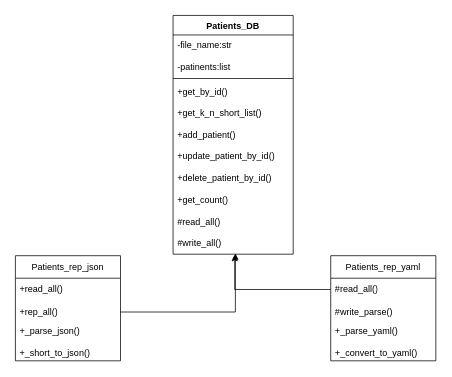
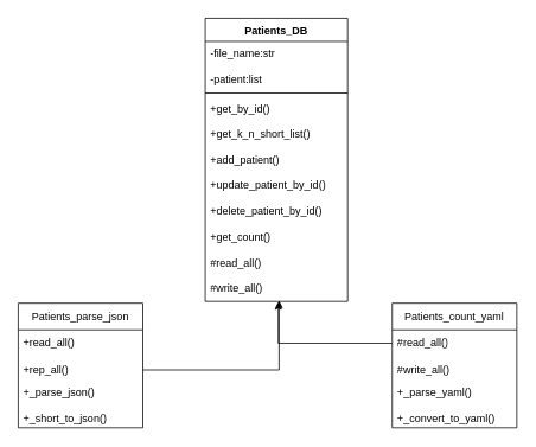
  <mxCell id="0" />
  <mxCell id="1" parent="0" />
- <mxCell id="2" value="Patients_rep_json" style="swimlane;fontStyle=0;childLayout=stackLayout;horizontal=1;startSize=30;horizontalStack=0;resizeParent=1;resizeParentMax=0;resizeLast=0;collapsible=1;marginBottom=0;whiteSpace=wrap;html=1;" parent="1" vertex="1"><mxGeometry x="20" y="340" width="140" height="140" as="geometry" /></mxCell>
+ <mxCell id="2" value="Patients_parse_json" style="swimlane;fontStyle=0;childLayout=stackLayout;horizontal=1;startSize=30;horizontalStack=0;resizeParent=1;resizeParentMax=0;resizeLast=0;collapsible=1;marginBottom=0;whiteSpace=wrap;html=1;" parent="1" vertex="1"><mxGeometry x="20" y="340" width="140" height="140" as="geometry" /></mxCell>
  <mxCell id="3" value="&lt;span style=&quot;color: rgb(0, 0, 0); font-family: Helvetica; font-size: 12px; font-style: normal; font-variant-ligatures: normal; font-variant-caps: normal; font-weight: 400; letter-spacing: normal; orphans: 2; text-align: left; text-indent: 0px; text-transform: none; widows: 2; word-spacing: 0px; -webkit-text-stroke-width: 0px; white-space: normal; background-color: rgb(251, 251, 251); text-decoration-thickness: initial; text-decoration-style: initial; text-decoration-color: initial; display: inline !important; float: none;&quot;&gt;+read_all()&lt;/span&gt;" style="text;strokeColor=none;fillColor=none;align=left;verticalAlign=middle;spacingLeft=4;spacingRight=4;overflow=hidden;points=[[0,0.5],[1,0.5]];portConstraint=eastwest;rotatable=0;whiteSpace=wrap;html=1;" parent="2" vertex="1"><mxGeometry y="30" width="140" height="30" as="geometry" /></mxCell>
  <mxCell id="4" value="+rep_all()" style="text;strokeColor=none;fillColor=none;align=left;verticalAlign=middle;spacingLeft=4;spacingRight=4;overflow=hidden;points=[[0,0.5],[1,0.5]];portConstraint=eastwest;rotatable=0;whiteSpace=wrap;html=1;" parent="2" vertex="1"><mxGeometry y="60" width="140" height="30" as="geometry" /></mxCell>
  <mxCell id="5" value="+_parse_json()&lt;div&gt;&lt;br&gt;+_short_to_json()&lt;/div&gt;" style="text;strokeColor=none;fillColor=none;align=left;verticalAlign=middle;spacingLeft=4;spacingRight=4;overflow=hidden;points=[[0,0.5],[1,0.5]];portConstraint=eastwest;rotatable=0;whiteSpace=wrap;html=1;" parent="2" vertex="1"><mxGeometry y="90" width="140" height="50" as="geometry" /></mxCell>
- <mxCell id="6" value="Patients_rep_yaml" style="swimlane;fontStyle=0;childLayout=stackLayout;horizontal=1;startSize=30;horizontalStack=0;resizeParent=1;resizeParentMax=0;resizeLast=0;collapsible=1;marginBottom=0;whiteSpace=wrap;html=1;" parent="1" vertex="1"><mxGeometry x="440" y="340" width="140" height="140" as="geometry" /></mxCell>
+ <mxCell id="6" value="Patients_count_yaml" style="swimlane;fontStyle=0;childLayout=stackLayout;horizontal=1;startSize=30;horizontalStack=0;resizeParent=1;resizeParentMax=0;resizeLast=0;collapsible=1;marginBottom=0;whiteSpace=wrap;html=1;" parent="1" vertex="1"><mxGeometry x="440" y="340" width="140" height="140" as="geometry" /></mxCell>
  <mxCell id="7" value="&lt;span style=&quot;color: rgb(0, 0, 0); font-family: Helvetica; font-size: 12px; font-style: normal; font-variant-ligatures: normal; font-variant-caps: normal; font-weight: 400; letter-spacing: normal; orphans: 2; text-align: left; text-indent: 0px; text-transform: none; widows: 2; word-spacing: 0px; -webkit-text-stroke-width: 0px; white-space: normal; background-color: rgb(251, 251, 251); text-decoration-thickness: initial; text-decoration-style: initial; text-decoration-color: initial; display: inline !important; float: none;&quot;&gt;#read_all()&lt;/span&gt;" style="text;strokeColor=none;fillColor=none;align=left;verticalAlign=middle;spacingLeft=4;spacingRight=4;overflow=hidden;points=[[0,0.5],[1,0.5]];portConstraint=eastwest;rotatable=0;whiteSpace=wrap;html=1;" parent="6" vertex="1"><mxGeometry y="30" width="140" height="30" as="geometry" /></mxCell>
- <mxCell id="8" value="#write_parse()" style="text;strokeColor=none;fillColor=none;align=left;verticalAlign=middle;spacingLeft=4;spacingRight=4;overflow=hidden;points=[[0,0.5],[1,0.5]];portConstraint=eastwest;rotatable=0;whiteSpace=wrap;html=1;" parent="6" vertex="1"><mxGeometry y="60" width="140" height="30" as="geometry" /></mxCell>
+ <mxCell id="8" value="#write_all()" style="text;strokeColor=none;fillColor=none;align=left;verticalAlign=middle;spacingLeft=4;spacingRight=4;overflow=hidden;points=[[0,0.5],[1,0.5]];portConstraint=eastwest;rotatable=0;whiteSpace=wrap;html=1;" parent="6" vertex="1"><mxGeometry y="60" width="140" height="30" as="geometry" /></mxCell>
  <mxCell id="9" value="+_parse_yaml()&lt;div&gt;&lt;br&gt;+_convert_to_yaml()&lt;/div&gt;" style="text;strokeColor=none;fillColor=none;align=left;verticalAlign=middle;spacingLeft=4;spacingRight=4;overflow=hidden;points=[[0,0.5],[1,0.5]];portConstraint=eastwest;rotatable=0;whiteSpace=wrap;html=1;" parent="6" vertex="1"><mxGeometry y="90" width="140" height="50" as="geometry" /></mxCell>
  <mxCell id="10" value="Patients_DB" style="swimlane;fontStyle=1;align=center;verticalAlign=top;childLayout=stackLayout;horizontal=1;startSize=26;horizontalStack=0;resizeParent=1;resizeParentMax=0;resizeLast=0;collapsible=1;marginBottom=0;whiteSpace=wrap;html=1;" parent="1" vertex="1"><mxGeometry x="230" y="20" width="160" height="318" as="geometry" /></mxCell>
- <mxCell id="11" value="-file_name:str&lt;div&gt;&lt;br&gt;&lt;div&gt;-patinents:list&lt;/div&gt;&lt;/div&gt;" style="text;strokeColor=none;fillColor=none;align=left;verticalAlign=top;spacingLeft=4;spacingRight=4;overflow=hidden;rotatable=0;points=[[0,0.5],[1,0.5]];portConstraint=eastwest;whiteSpace=wrap;html=1;" parent="10" vertex="1"><mxGeometry y="26" width="160" height="54" as="geometry" /></mxCell>
+ <mxCell id="11" value="-file_name:str&lt;div&gt;&lt;br&gt;&lt;div&gt;-patient:list&lt;/div&gt;&lt;/div&gt;" style="text;strokeColor=none;fillColor=none;align=left;verticalAlign=top;spacingLeft=4;spacingRight=4;overflow=hidden;rotatable=0;points=[[0,0.5],[1,0.5]];portConstraint=eastwest;whiteSpace=wrap;html=1;" parent="10" vertex="1"><mxGeometry y="26" width="160" height="54" as="geometry" /></mxCell>
  <mxCell id="12" value="" style="line;strokeWidth=1;fillColor=none;align=left;verticalAlign=middle;spacingTop=-1;spacingLeft=3;spacingRight=3;rotatable=0;labelPosition=right;points=[];portConstraint=eastwest;strokeColor=inherit;" parent="10" vertex="1"><mxGeometry y="80" width="160" height="8" as="geometry" /></mxCell>
  <mxCell id="13" value="&lt;div&gt;&lt;span style=&quot;background-color: initial;&quot;&gt;+get_by_id()&lt;/span&gt;&lt;br&gt;&lt;/div&gt;&lt;div&gt;&lt;div&gt;&lt;br&gt;&lt;/div&gt;+get_k_n_short_list()&lt;br&gt;&lt;/div&gt;&lt;div&gt;&lt;br&gt;&lt;/div&gt;+add_patient()&lt;div&gt;&lt;br&gt;&lt;/div&gt;&lt;div&gt;+update_patient_by_id()&lt;br&gt;&lt;/div&gt;&lt;div&gt;&lt;br&gt;&lt;/div&gt;&lt;div&gt;+delete_patient_by_id()&lt;br&gt;&lt;/div&gt;&lt;div&gt;&lt;br&gt;&lt;/div&gt;&lt;div&gt;+get_count()&lt;br&gt;&lt;/div&gt;&lt;div&gt;&lt;br&gt;&lt;/div&gt;&lt;div&gt;#read_all()&lt;/div&gt;&lt;div&gt;&lt;br&gt;&lt;/div&gt;&lt;div&gt;#write_all()&lt;/div&gt;&lt;div&gt;&lt;br&gt;&lt;/div&gt;" style="text;strokeColor=none;fillColor=none;align=left;verticalAlign=top;spacingLeft=4;spacingRight=4;overflow=hidden;rotatable=0;points=[[0,0.5],[1,0.5]];portConstraint=eastwest;whiteSpace=wrap;html=1;" parent="10" vertex="1"><mxGeometry y="88" width="160" height="230" as="geometry" /></mxCell>
  <mxCell id="14" style="edgeStyle=orthogonalEdgeStyle;rounded=0;orthogonalLoop=1;jettySize=auto;html=1;exitX=1;exitY=0.5;exitDx=0;exitDy=0;entryX=0.519;entryY=0.996;entryDx=0;entryDy=0;entryPerimeter=0;" parent="1" source="4" target="13" edge="1"><mxGeometry relative="1" as="geometry" /></mxCell>
  <mxCell id="15" style="edgeStyle=orthogonalEdgeStyle;rounded=0;orthogonalLoop=1;jettySize=auto;html=1;exitX=0;exitY=0.5;exitDx=0;exitDy=0;entryX=0.513;entryY=1.004;entryDx=0;entryDy=0;entryPerimeter=0;" parent="1" source="7" target="13" edge="1"><mxGeometry relative="1" as="geometry" /></mxCell>
